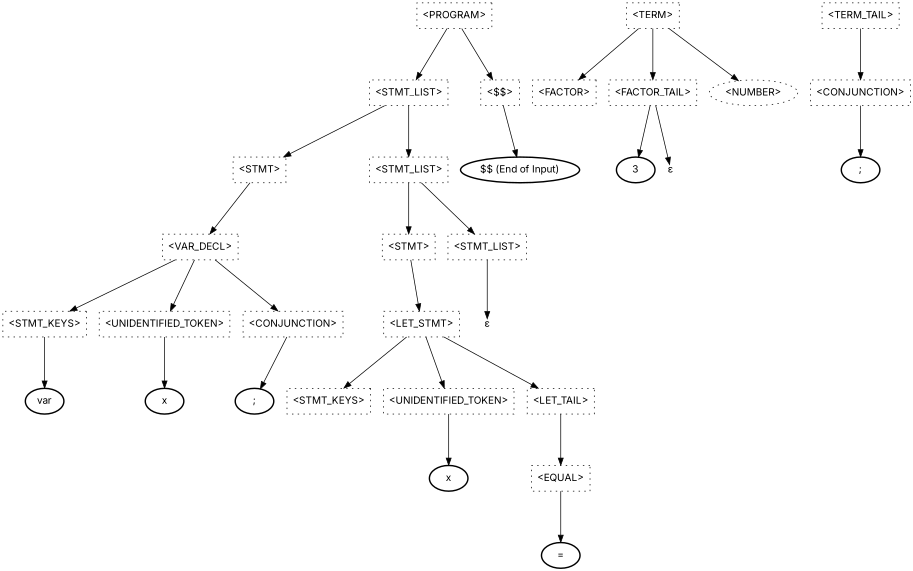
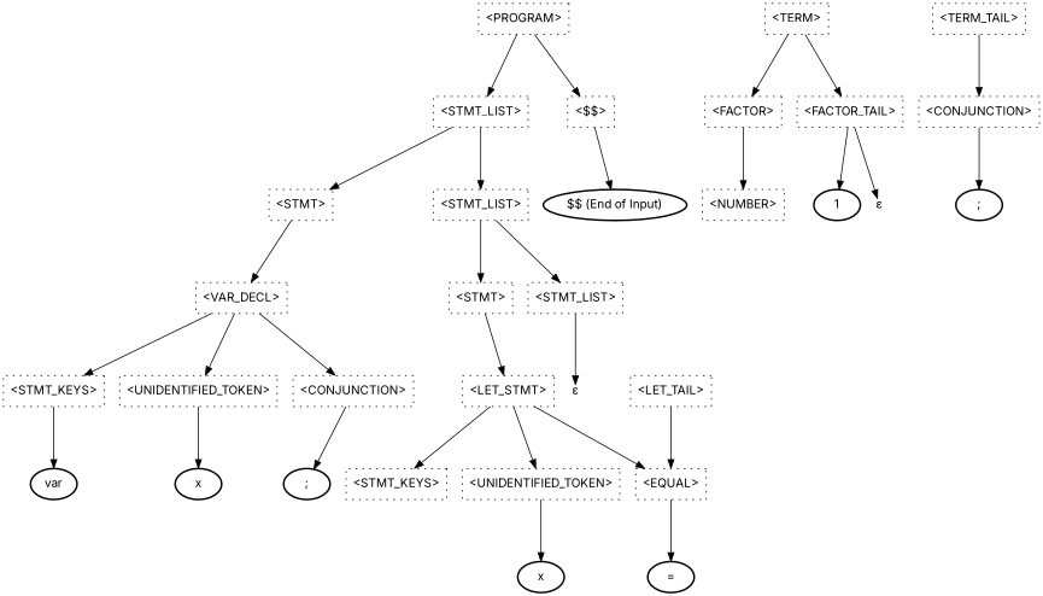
  digraph {
    fontname=Inter
    ranksep=1
    node [fontname=Inter shape=rect style=dotted]
    edge [fontname=Inter]
    n1 [label="<PROGRAM>"]
    n2 [label="<STMT_LIST>"]
    n3 [label="<$$>"]
    n4 [label="<STMT>"]
    n5 [label="<STMT_LIST>"]
    n6 [label="$$ (End of Input)" shape=oval style=bold]
    n7 [label="<VAR_DECL>"]
    n8 [label="<STMT>"]
    n9 [label="<STMT_LIST>"]
    n10 [label="<STMT_KEYS>"]
    n11 [label="<UNIDENTIFIED_TOKEN>"]
    n12 [label="<CONJUNCTION>"]
    n13 [label=var shape=oval style=bold]
    n14 [label=x shape=oval style=bold]
    n15 [label=";" shape=oval style=bold]
    n16 [label="<LET_STMT>"]
    n17 [label="&epsilon;" shape=plain]
    n18 [label="<STMT_KEYS>"]
    n19 [label="<UNIDENTIFIED_TOKEN>"]
    n20 [label="<LET_TAIL>"]
    n21 [label=x shape=oval style=bold]
    n22 [label="<EQUAL>"]
    n23 [label="=" shape=oval style=bold]
    n24 [label="<TERM>"]
    n25 [label="<FACTOR>"]
    n26 [label="<FACTOR_TAIL>"]
    n27 [label="<TERM_TAIL>"]
    n28 [label="<CONJUNCTION>"]
-   n29 [label="<NUMBER>" shape=ellipse]
-   n30 [label=3 shape=oval style=bold]
+   n29 [label="<NUMBER>"]
+   n30 [label=1 shape=oval style=bold]
    n31 [label="&epsilon;" shape=plain]
    n32 [label=";" shape=oval style=bold]
    n1 -> n2
    n1 -> n3
    n2 -> n4
    n2 -> n5
    n3 -> n6
    n4 -> n7
    n5 -> n8
    n5 -> n9
    n7 -> n10
    n7 -> n11
    n7 -> n12
    n8 -> n16
    n9 -> n17
    n10 -> n13
    n11 -> n14
    n12 -> n15
    n16 -> n18
    n16 -> n19
-   n16 -> n20
+   n16 -> n22
    n19 -> n21
    n20 -> n22
    n22 -> n23
    n24 -> n25
    n24 -> n26
-   n24 -> n29
+   n25 -> n29
    n26 -> n30
    n26 -> n31
    n27 -> n28
    n28 -> n32
  }
